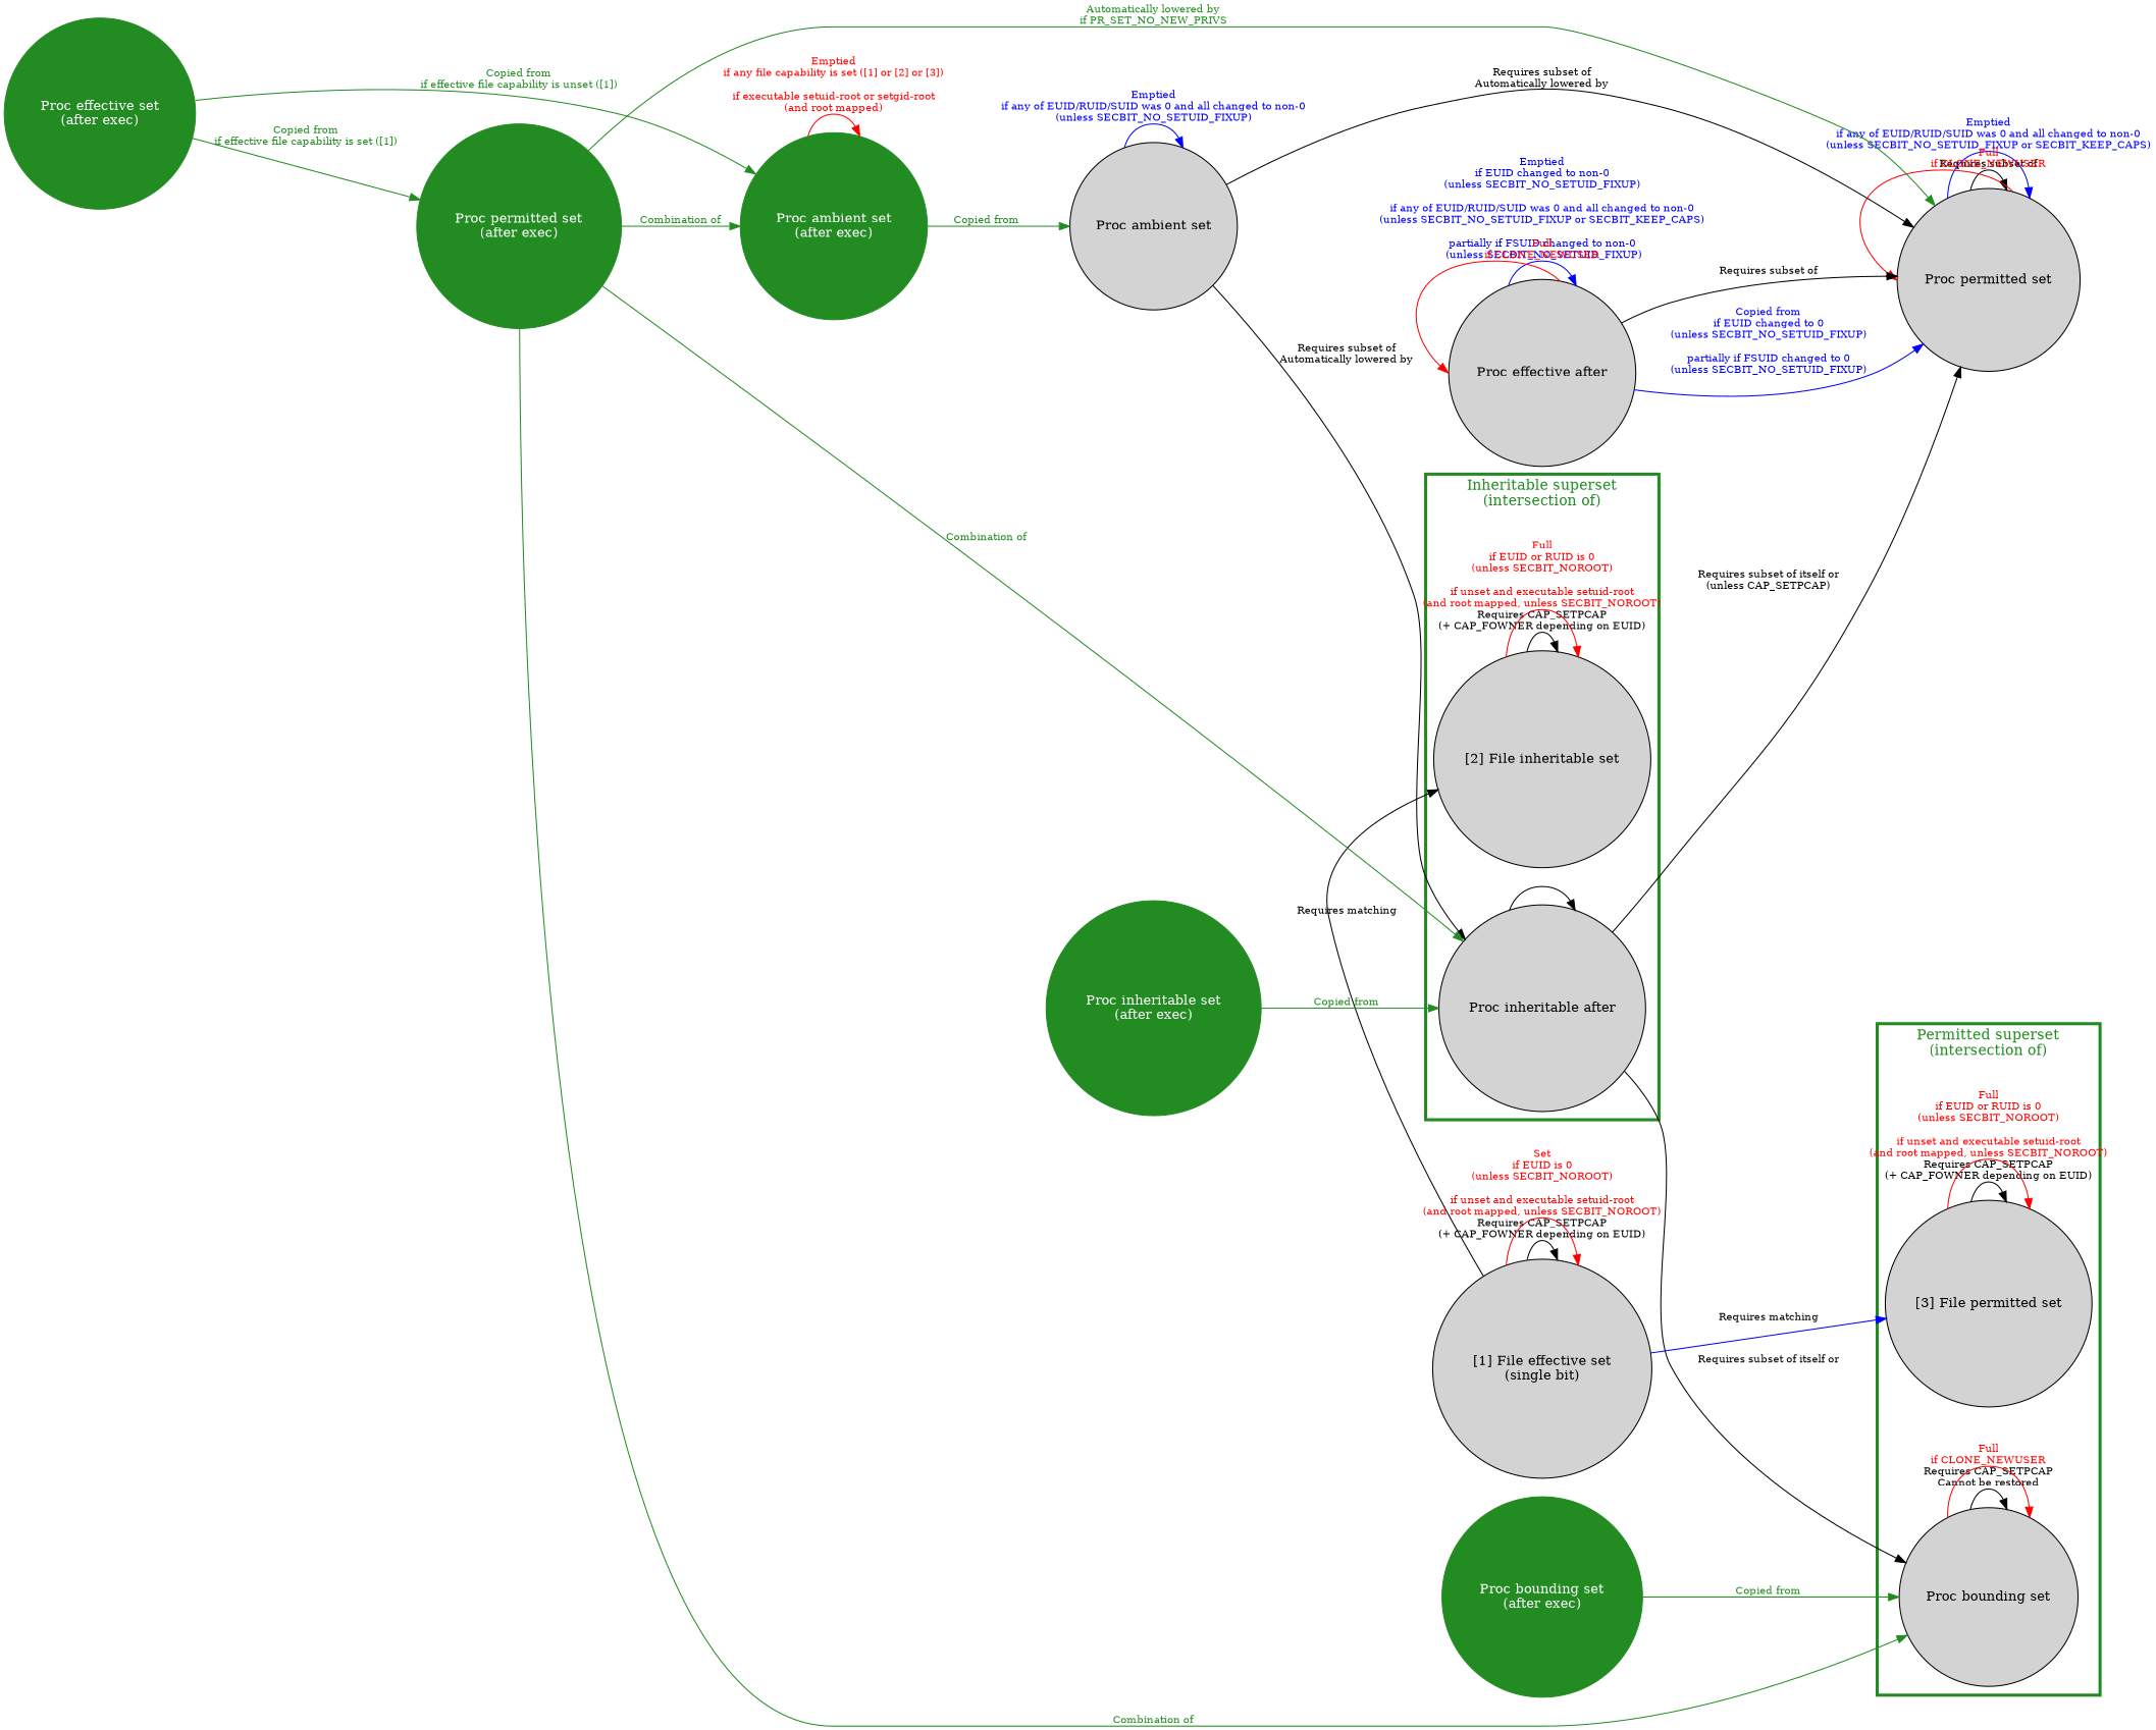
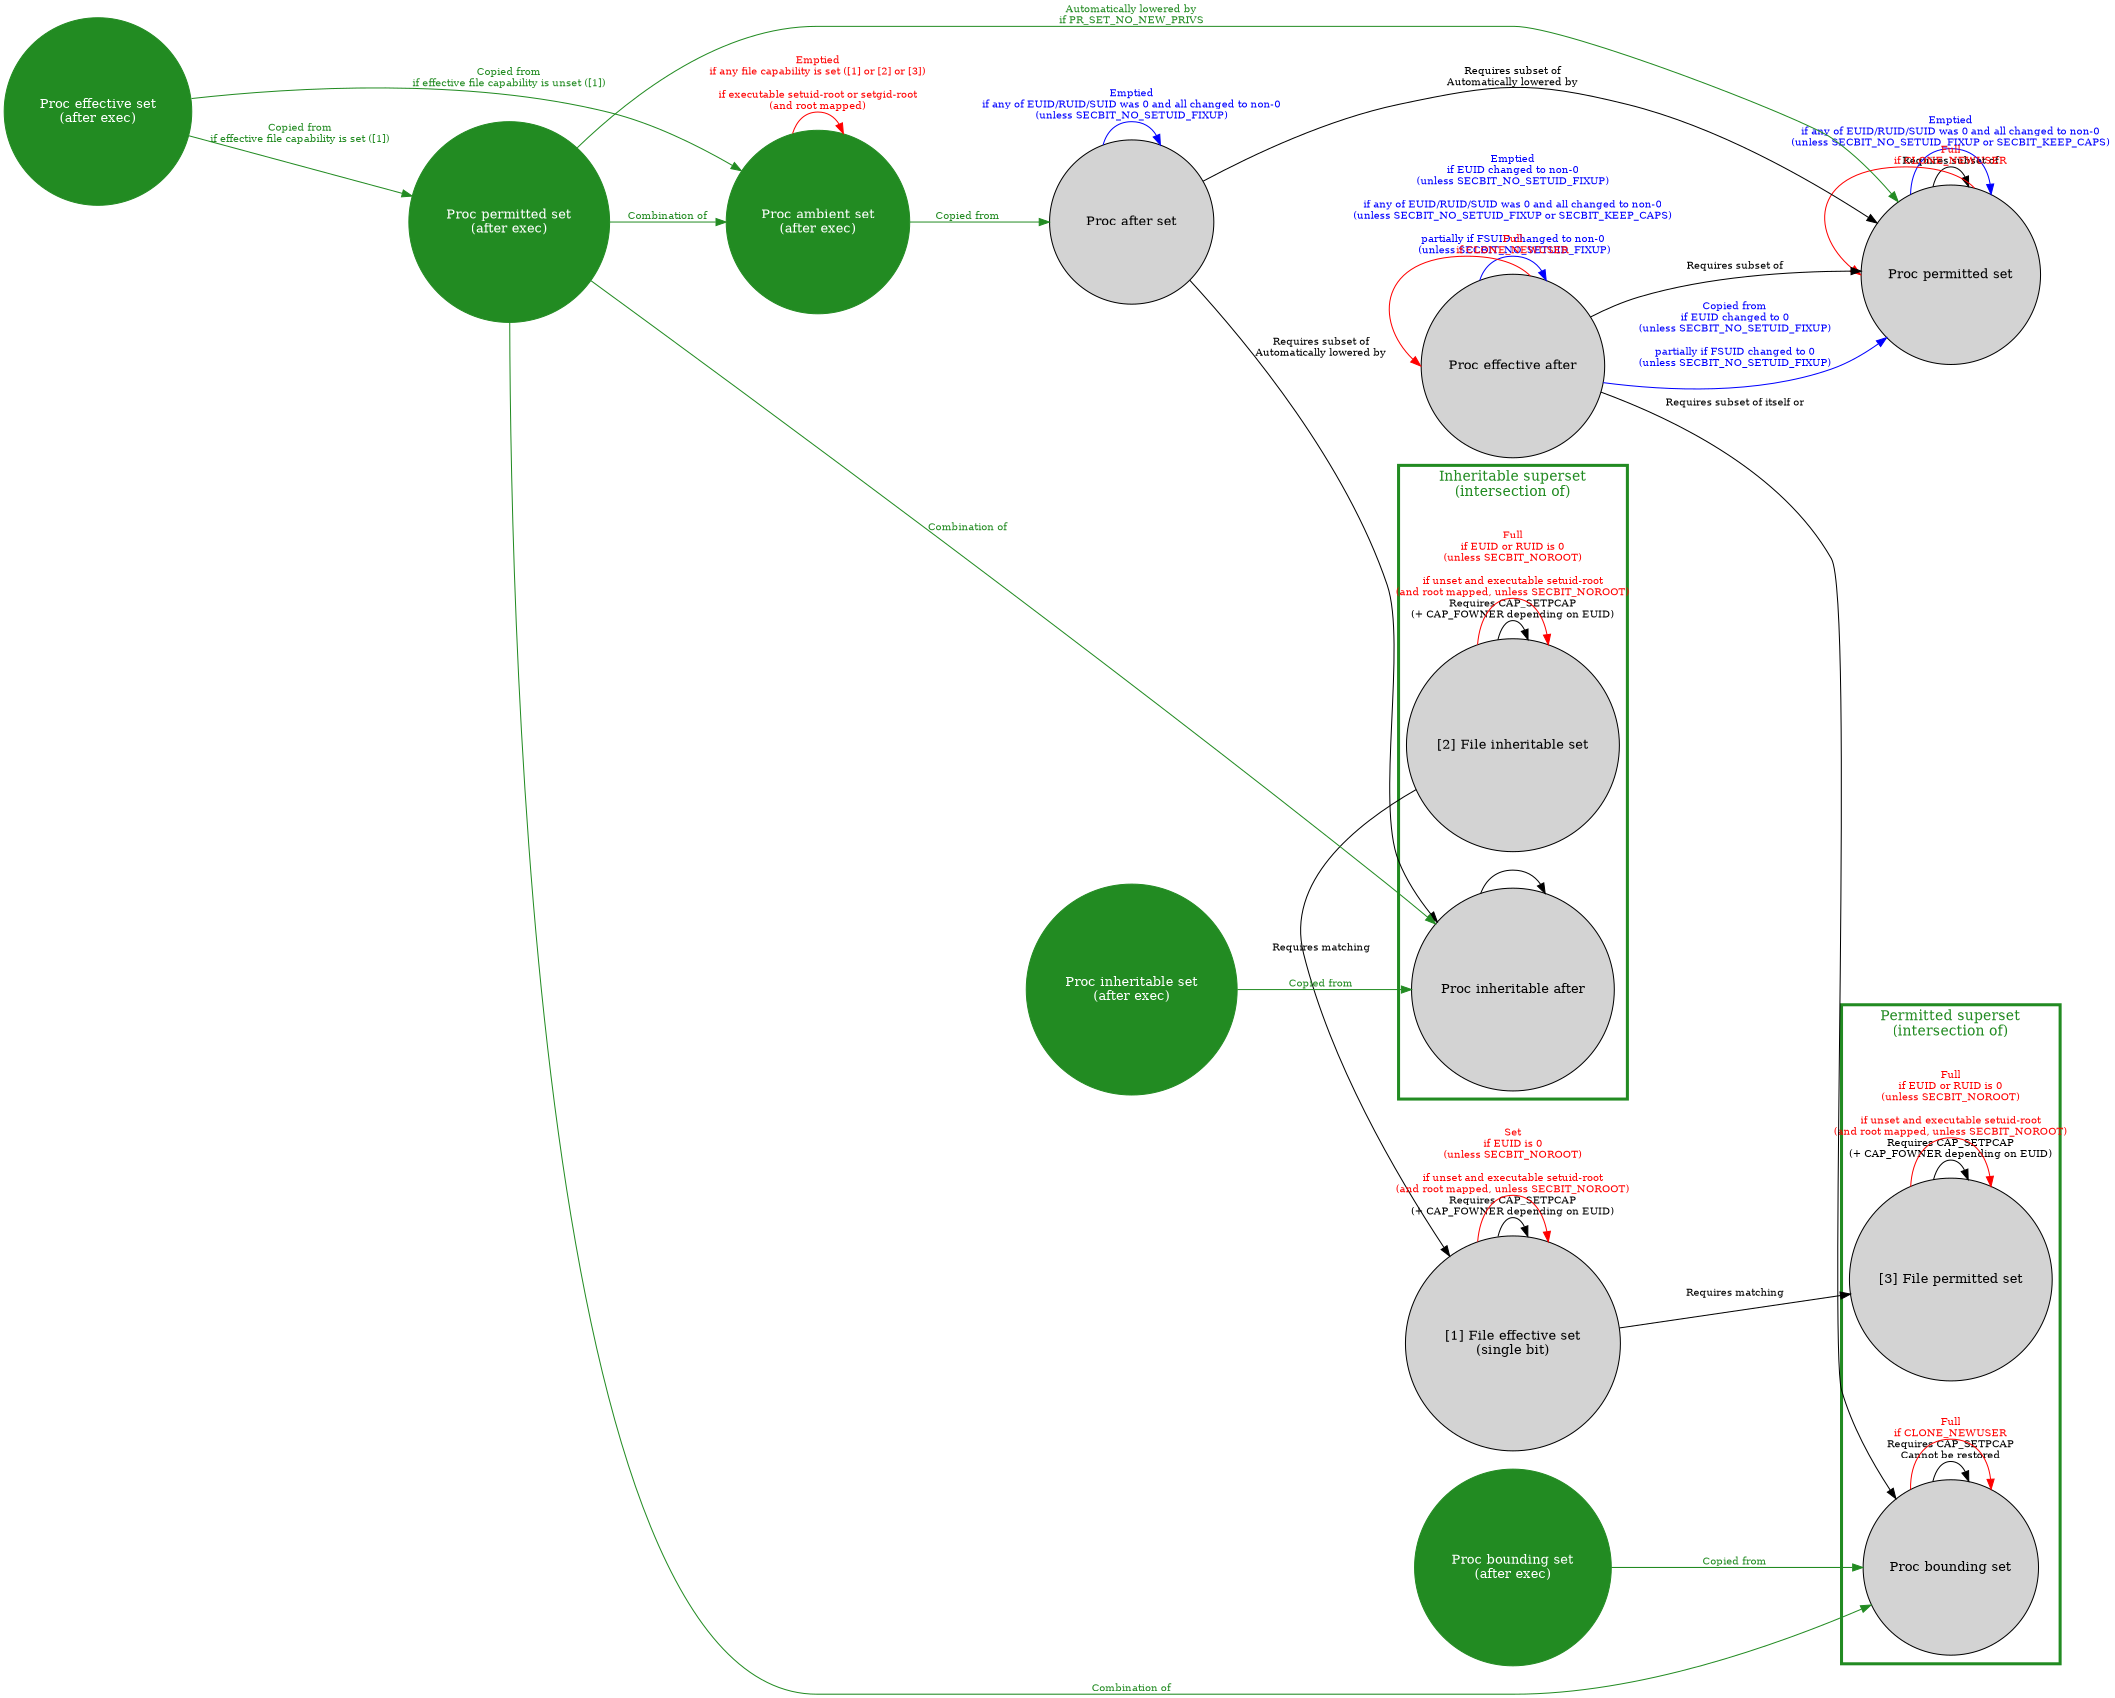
  digraph {
    compound=true
    rankdir=LR
    node [fontsize=13 shape=circle style=filled]
    edge [color=black fontcolor=black fontsize=10]
    n1 [label="Proc inheritable after"]
    n2 [label="[2] File inheritable set"]
    n3 [label="Proc bounding set"]
    n4 [label="[3] File permitted set"]
    n5 [label="Proc permitted set"]
-   n6 [label="Proc ambient set"]
+   n6 [label="Proc after set"]
    n7 [label="Proc effective after"]
    n8 [label="[1] File effective set\n(single bit)"]
    n9 [color=forestgreen fontcolor=white label="Proc permitted set\n(after exec)"]
    n10 [color=forestgreen fontcolor=white label="Proc ambient set\n(after exec)"]
    n11 [color=forestgreen fontcolor=white label="Proc effective set\n(after exec)"]
    n12 [color=forestgreen fontcolor=white label="Proc inheritable set\n(after exec)"]
    n13 [color=forestgreen fontcolor=white label="Proc bounding set\n(after exec)"]
    subgraph cluster_1 {
      color=forestgreen
      fontcolor=forestgreen
      label="Inheritable superset\n(intersection of)"
      penwidth=3
      n1
      n2
    }
    subgraph cluster_2 {
      color=forestgreen
      fontcolor=forestgreen
      label="Permitted superset\n(intersection of)"
      penwidth=3
      n3
      n4
    }
    n1 -> n1
-   n1 -> n3 [label="Requires subset of itself or"]
-   n1 -> n5 [label="Requires subset of itself or\n(unless CAP_SETPCAP)"]
+   n7 -> n3 [label="Requires subset of itself or"]
    n2 -> n2 [label="Requires CAP_SETPCAP\n(+ CAP_FOWNER depending on EUID)"]
    n2 -> n2 [color=red fontcolor=red label="Full\nif EUID or RUID is 0\n(unless SECBIT_NOROOT)\n\nif unset and executable setuid-root\n(and root mapped, unless SECBIT_NOROOT)"]
    n3 -> n3 [label="Requires CAP_SETPCAP\nCannot be restored"]
    n3 -> n3 [color=red fontcolor=red label="Full\nif CLONE_NEWUSER"]
    n4 -> n4 [label="Requires CAP_SETPCAP\n(+ CAP_FOWNER depending on EUID)"]
    n4 -> n4 [color=red fontcolor=red label="Full\nif EUID or RUID is 0\n(unless SECBIT_NOROOT)\n\nif unset and executable setuid-root\n(and root mapped, unless SECBIT_NOROOT)"]
    n5 -> n5 [label="Requires subset of"]
    n5 -> n5 [color=blue fontcolor=blue label="Emptied\nif any of EUID/RUID/SUID was 0 and all changed to non-0\n(unless SECBIT_NO_SETUID_FIXUP or SECBIT_KEEP_CAPS)"]
    n5 -> n5 [color=red fontcolor=red headport=w label="Full\nif CLONE_NEWUSER"]
    n6 -> n1 [label="Requires subset of\nAutomatically lowered by"]
    n6 -> n5 [label="Requires subset of\nAutomatically lowered by"]
    n6 -> n6 [color=blue fontcolor=blue label="Emptied\nif any of EUID/RUID/SUID was 0 and all changed to non-0\n(unless SECBIT_NO_SETUID_FIXUP)"]
    n7 -> n5 [label="Requires subset of"]
    n7 -> n5 [color=blue fontcolor=blue label="Copied from\nif EUID changed to 0\n(unless SECBIT_NO_SETUID_FIXUP)\n\npartially if FSUID changed to 0\n(unless SECBIT_NO_SETUID_FIXUP)"]
    n7 -> n7 [color=blue fontcolor=blue label="Emptied\nif EUID changed to non-0\n(unless SECBIT_NO_SETUID_FIXUP)\n\nif any of EUID/RUID/SUID was 0 and all changed to non-0\n(unless SECBIT_NO_SETUID_FIXUP or SECBIT_KEEP_CAPS)\n\npartially if FSUID changed to non-0\n (unless SECBIT_NO_SETUID_FIXUP)"]
    n7 -> n7 [color=red fontcolor=red headport=w label="Full\nif CLONE_NEWUSER"]
-   n8 -> n2 [label="Requires matching"]
-   n8 -> n4 [color=blue label="Requires matching"]
+   n2 -> n8 [label="Requires matching"]
+   n8 -> n4 [label="Requires matching"]
    n8 -> n8 [label="Requires CAP_SETPCAP\n(+ CAP_FOWNER depending on EUID)"]
    n8 -> n8 [color=red fontcolor=red label="Set\nif EUID is 0\n(unless SECBIT_NOROOT)\n\nif unset and executable setuid-root\n(and root mapped, unless SECBIT_NOROOT)"]
    n9 -> n1 [color=forestgreen fontcolor=forestgreen label="Combination of"]
    n9 -> n3 [color=forestgreen fontcolor=forestgreen label="Combination of"]
    n9 -> n5 [color=forestgreen fontcolor=forestgreen label="Automatically lowered by\nif PR_SET_NO_NEW_PRIVS"]
    n9 -> n10 [color=forestgreen fontcolor=forestgreen label="Combination of"]
    n10 -> n6 [color=forestgreen fontcolor=forestgreen label="Copied from"]
    n10 -> n10 [color=red fontcolor=red label="Emptied\nif any file capability is set ([1] or [2] or [3])\n\nif executable setuid-root or setgid-root\n(and root mapped)"]
    n11 -> n9 [color=forestgreen fontcolor=forestgreen label="Copied from\nif effective file capability is set ([1])"]
    n11 -> n10 [color=forestgreen fontcolor=forestgreen label="Copied from\nif effective file capability is unset ([1])"]
    n12 -> n1 [color=forestgreen fontcolor=forestgreen label="Copied from"]
    n13 -> n3 [color=forestgreen fontcolor=forestgreen label="Copied from"]
  }
